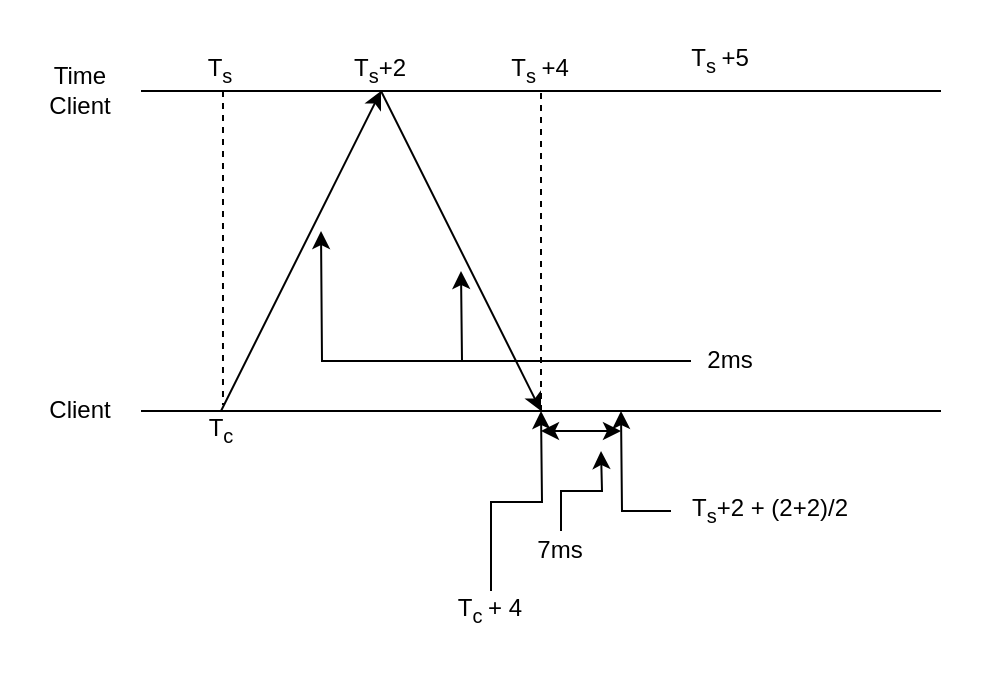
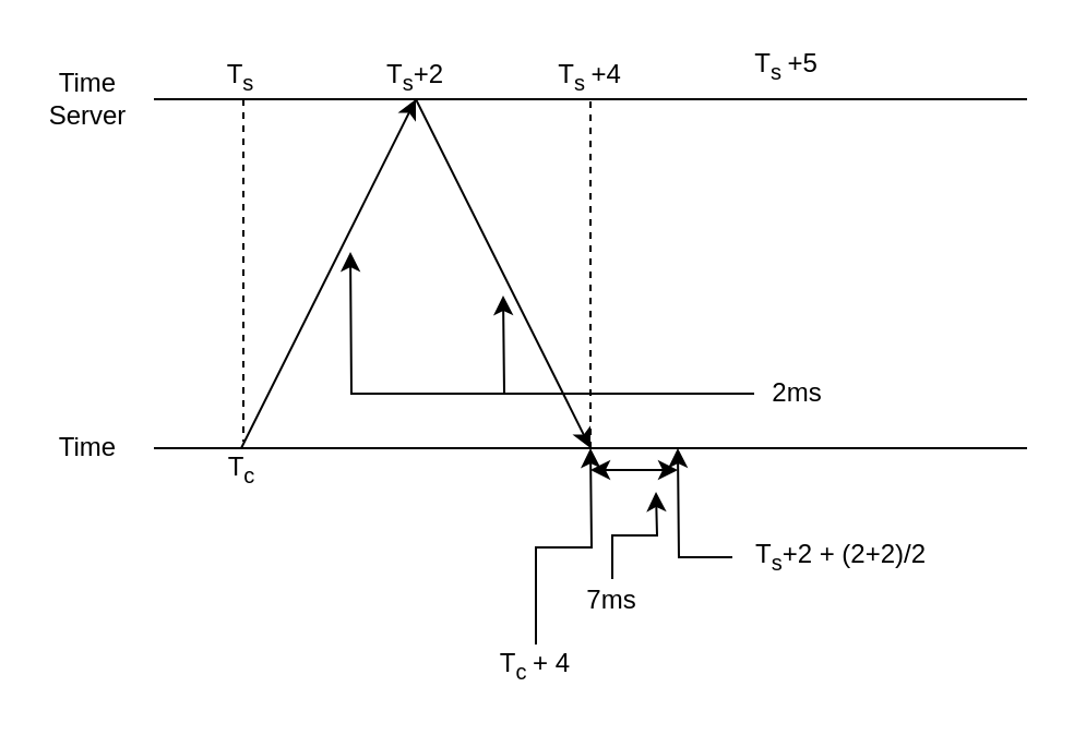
  <mxCell id="0" />
  <mxCell id="1" parent="0" />
  <mxCell id="2" value="" style="endArrow=none;html=1;" edge="1" parent="1"><mxGeometry width="50" height="50" relative="1" as="geometry"><mxPoint x="70" y="45" as="sourcePoint" /><mxPoint x="470" y="45" as="targetPoint" /></mxGeometry></mxCell>
  <mxCell id="3" value="" style="endArrow=none;html=1;" edge="1" parent="1"><mxGeometry width="50" height="50" relative="1" as="geometry"><mxPoint x="70" y="205" as="sourcePoint" /><mxPoint x="470" y="205" as="targetPoint" /></mxGeometry></mxCell>
  <mxCell id="4" value="" style="endArrow=classic;html=1;" edge="1" parent="1"><mxGeometry width="50" height="50" relative="1" as="geometry"><mxPoint x="110" y="205" as="sourcePoint" /><mxPoint x="190" y="45" as="targetPoint" /></mxGeometry></mxCell>
- <mxCell id="5" value="Client" style="text;html=1;strokeColor=none;fillColor=none;align=center;verticalAlign=middle;whiteSpace=wrap;rounded=0;" vertex="1" parent="1"><mxGeometry x="20" y="195" width="40" height="20" as="geometry" /></mxCell>
- <mxCell id="6" value="Time Client" style="text;html=1;strokeColor=none;fillColor=none;align=center;verticalAlign=middle;whiteSpace=wrap;rounded=0;" vertex="1" parent="1"><mxGeometry x="20" y="35" width="40" height="20" as="geometry" /></mxCell>
+ <mxCell id="5" value="Time" style="text;html=1;strokeColor=none;fillColor=none;align=center;verticalAlign=middle;whiteSpace=wrap;rounded=0;" vertex="1" parent="1"><mxGeometry x="20" y="195" width="40" height="20" as="geometry" /></mxCell>
+ <mxCell id="6" value="Time Server" style="text;html=1;strokeColor=none;fillColor=none;align=center;verticalAlign=middle;whiteSpace=wrap;rounded=0;" vertex="1" parent="1"><mxGeometry x="20" y="35" width="40" height="20" as="geometry" /></mxCell>
  <mxCell id="7" style="edgeStyle=orthogonalEdgeStyle;rounded=0;orthogonalLoop=1;jettySize=auto;html=1;" edge="1" parent="1" source="9"><mxGeometry relative="1" as="geometry"><mxPoint x="160" y="115" as="targetPoint" /></mxGeometry></mxCell>
  <mxCell id="8" style="edgeStyle=orthogonalEdgeStyle;rounded=0;orthogonalLoop=1;jettySize=auto;html=1;" edge="1" parent="1" source="9"><mxGeometry relative="1" as="geometry"><mxPoint x="230" y="135" as="targetPoint" /></mxGeometry></mxCell>
  <mxCell id="9" value="2ms" style="text;html=1;strokeColor=none;fillColor=none;align=center;verticalAlign=middle;whiteSpace=wrap;rounded=0;" vertex="1" parent="1"><mxGeometry x="345" y="170" width="40" height="20" as="geometry" /></mxCell>
  <mxCell id="10" value="" style="endArrow=classic;html=1;" edge="1" parent="1"><mxGeometry width="50" height="50" relative="1" as="geometry"><mxPoint x="190" y="45" as="sourcePoint" /><mxPoint x="270" y="205" as="targetPoint" /></mxGeometry></mxCell>
  <mxCell id="11" value="" style="endArrow=classic;startArrow=classic;html=1;" edge="1" parent="1"><mxGeometry width="50" height="50" relative="1" as="geometry"><mxPoint x="270" y="215" as="sourcePoint" /><mxPoint x="310" y="215" as="targetPoint" /></mxGeometry></mxCell>
  <mxCell id="12" style="edgeStyle=orthogonalEdgeStyle;rounded=0;orthogonalLoop=1;jettySize=auto;html=1;" edge="1" parent="1" source="13"><mxGeometry relative="1" as="geometry"><mxPoint x="300" y="225" as="targetPoint" /></mxGeometry></mxCell>
  <mxCell id="13" value="7ms" style="text;html=1;strokeColor=none;fillColor=none;align=center;verticalAlign=middle;whiteSpace=wrap;rounded=0;" vertex="1" parent="1"><mxGeometry x="260" y="265" width="40" height="20" as="geometry" /></mxCell>
  <mxCell id="14" value="T&lt;sub&gt;s&lt;/sub&gt;" style="text;html=1;strokeColor=none;fillColor=none;align=center;verticalAlign=middle;whiteSpace=wrap;rounded=0;" vertex="1" parent="1"><mxGeometry x="90" y="25" width="40" height="20" as="geometry" /></mxCell>
  <mxCell id="15" value="T&lt;sub&gt;c&lt;/sub&gt;" style="text;html=1;align=center;verticalAlign=middle;resizable=0;points=[];autosize=1;" vertex="1" parent="1"><mxGeometry x="95" y="205" width="30" height="20" as="geometry" /></mxCell>
  <mxCell id="16" value="" style="endArrow=none;dashed=1;html=1;entryX=0.533;entryY=-0.15;entryDx=0;entryDy=0;entryPerimeter=0;" edge="1" parent="1" target="15"><mxGeometry width="50" height="50" relative="1" as="geometry"><mxPoint x="111" y="45" as="sourcePoint" /><mxPoint x="440" y="55" as="targetPoint" /></mxGeometry></mxCell>
  <mxCell id="17" value="" style="endArrow=none;dashed=1;html=1;" edge="1" parent="1"><mxGeometry width="50" height="50" relative="1" as="geometry"><mxPoint x="270" y="205" as="sourcePoint" /><mxPoint x="270" y="45" as="targetPoint" /></mxGeometry></mxCell>
  <mxCell id="18" style="edgeStyle=orthogonalEdgeStyle;rounded=0;orthogonalLoop=1;jettySize=auto;html=1;" edge="1" parent="1" source="19"><mxGeometry relative="1" as="geometry"><mxPoint x="270" y="205" as="targetPoint" /></mxGeometry></mxCell>
  <mxCell id="19" value="&lt;div align=&quot;justify&quot;&gt;T&lt;sub&gt;c &lt;/sub&gt;+ 4&lt;/div&gt;" style="text;html=1;strokeColor=none;fillColor=none;align=center;verticalAlign=middle;whiteSpace=wrap;rounded=0;" vertex="1" parent="1"><mxGeometry x="200" y="295" width="90" height="20" as="geometry" /></mxCell>
  <mxCell id="20" value="T&lt;sub&gt;s &lt;/sub&gt;+4&lt;br&gt;&lt;sub&gt;&lt;/sub&gt;" style="text;html=1;strokeColor=none;fillColor=none;align=center;verticalAlign=middle;whiteSpace=wrap;rounded=0;" vertex="1" parent="1"><mxGeometry x="250" y="25" width="40" height="20" as="geometry" /></mxCell>
  <mxCell id="21" value="T&lt;sub&gt;s&lt;/sub&gt;+2" style="text;html=1;strokeColor=none;fillColor=none;align=center;verticalAlign=middle;whiteSpace=wrap;rounded=0;" vertex="1" parent="1"><mxGeometry x="170" y="25" width="40" height="20" as="geometry" /></mxCell>
  <mxCell id="22" value="T&lt;sub&gt;s &lt;/sub&gt;+5" style="text;html=1;strokeColor=none;fillColor=none;align=center;verticalAlign=middle;whiteSpace=wrap;rounded=0;" vertex="1" parent="1"><mxGeometry x="340" y="20" width="40" height="20" as="geometry" /></mxCell>
  <mxCell id="23" style="edgeStyle=orthogonalEdgeStyle;rounded=0;orthogonalLoop=1;jettySize=auto;html=1;" edge="1" parent="1" source="24"><mxGeometry relative="1" as="geometry"><mxPoint x="310" y="205" as="targetPoint" /></mxGeometry></mxCell>
  <mxCell id="24" value="T&lt;sub&gt;s&lt;/sub&gt;+2 + (2+2)/2" style="text;html=1;strokeColor=none;fillColor=none;align=center;verticalAlign=middle;whiteSpace=wrap;rounded=0;" vertex="1" parent="1"><mxGeometry x="335" y="245" width="100" height="20" as="geometry" /></mxCell>
